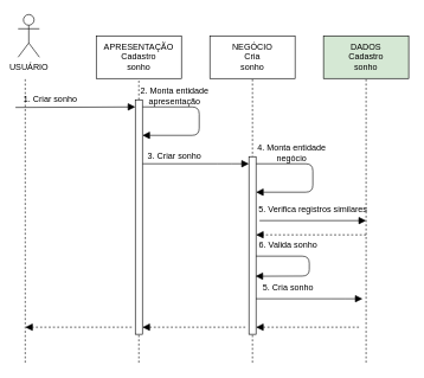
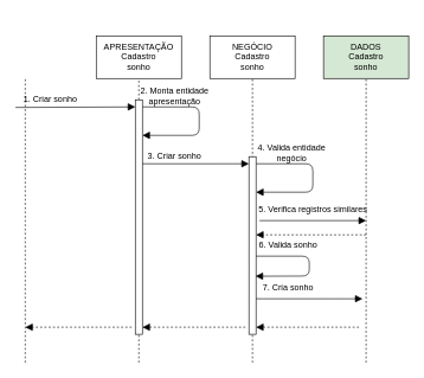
  <mxCell id="0" />
  <mxCell id="1" parent="0" />
  <mxCell id="2" value="" style="endArrow=none;startArrow=none;endFill=0;startFill=0;endSize=8;html=1;verticalAlign=bottom;dashed=1;labelBackgroundColor=none;" edge="1" parent="1"><mxGeometry width="160" relative="1" as="geometry"><mxPoint x="35" y="510" as="sourcePoint" /><mxPoint x="35" y="110" as="targetPoint" /></mxGeometry></mxCell>
- <mxCell id="3" value="USUÁRIO" style="shape=umlActor;verticalLabelPosition=bottom;verticalAlign=top;html=1;" vertex="1" parent="1"><mxGeometry x="25" y="20" width="30" height="60" as="geometry" /></mxCell>
  <mxCell id="4" value="" style="endArrow=none;startArrow=none;endFill=0;startFill=0;endSize=8;html=1;verticalAlign=bottom;dashed=1;labelBackgroundColor=none;" edge="1" parent="1" source="15"><mxGeometry width="160" relative="1" as="geometry"><mxPoint x="195" y="390" as="sourcePoint" /><mxPoint x="195" y="110" as="targetPoint" /></mxGeometry></mxCell>
  <mxCell id="5" value="" style="endArrow=none;startArrow=none;endFill=0;startFill=0;endSize=8;html=1;verticalAlign=bottom;dashed=1;labelBackgroundColor=none;" edge="1" parent="1"><mxGeometry width="160" relative="1" as="geometry"><mxPoint x="355" y="510" as="sourcePoint" /><mxPoint x="355" y="110" as="targetPoint" /></mxGeometry></mxCell>
  <mxCell id="6" value="APRESENTAÇÃO&lt;br&gt;Cadastro&lt;br&gt;sonho" style="whiteSpace=wrap;html=1;" vertex="1" parent="1"><mxGeometry x="135" y="50" width="120" height="60" as="geometry" /></mxCell>
  <mxCell id="7" value="" style="endArrow=none;startArrow=none;endFill=0;startFill=0;endSize=8;html=1;verticalAlign=bottom;dashed=1;labelBackgroundColor=none;" edge="1" parent="1"><mxGeometry width="160" relative="1" as="geometry"><mxPoint x="515" y="510" as="sourcePoint" /><mxPoint x="515" y="110" as="targetPoint" /></mxGeometry></mxCell>
- <mxCell id="8" value="NEGÓCIO&lt;br&gt;Cria&lt;br&gt;sonho" style="whiteSpace=wrap;html=1;" vertex="1" parent="1"><mxGeometry x="295" y="50" width="120" height="60" as="geometry" /></mxCell>
+ <mxCell id="8" value="NEGÓCIO&lt;br&gt;Cadastro&lt;br&gt;sonho" style="whiteSpace=wrap;html=1;" vertex="1" parent="1"><mxGeometry x="295" y="50" width="120" height="60" as="geometry" /></mxCell>
  <mxCell id="9" value="DADOS&lt;br&gt;Cadastro&lt;br&gt;sonho" style="whiteSpace=wrap;html=1;fillColor=#d5e8d4;" vertex="1" parent="1"><mxGeometry x="455" y="50" width="120" height="60" as="geometry" /></mxCell>
  <mxCell id="10" value="" style="endArrow=block;startArrow=none;endFill=1;startFill=0;endSize=8;html=1;verticalAlign=bottom;labelBackgroundColor=none;exitX=0.013;exitY=0.858;exitDx=0;exitDy=0;exitPerimeter=0;" edge="1" parent="1" source="19"><mxGeometry width="160" relative="1" as="geometry"><mxPoint x="40" y="150" as="sourcePoint" /><mxPoint x="190" y="150" as="targetPoint" /></mxGeometry></mxCell>
  <mxCell id="11" value="" style="endArrow=block;startArrow=none;endFill=1;startFill=0;endSize=8;html=1;verticalAlign=bottom;labelBackgroundColor=none;" edge="1" parent="1"><mxGeometry width="160" relative="1" as="geometry"><mxPoint x="200" y="150" as="sourcePoint" /><mxPoint x="200" y="190" as="targetPoint" /><Array as="points"><mxPoint x="280" y="150" /><mxPoint x="280" y="190" /></Array></mxGeometry></mxCell>
  <mxCell id="12" value="" style="endArrow=block;startArrow=none;endFill=1;startFill=0;endSize=8;html=1;verticalAlign=bottom;labelBackgroundColor=none;" edge="1" parent="1" source="15" target="16"><mxGeometry width="160" relative="1" as="geometry"><mxPoint x="205" y="230" as="sourcePoint" /><mxPoint x="325" y="230" as="targetPoint" /><Array as="points"><mxPoint x="315" y="230" /></Array></mxGeometry></mxCell>
  <mxCell id="13" value="" style="endArrow=block;startArrow=none;endFill=1;startFill=0;endSize=8;html=1;verticalAlign=bottom;labelBackgroundColor=none;" edge="1" parent="1"><mxGeometry width="160" relative="1" as="geometry"><mxPoint x="360" y="230" as="sourcePoint" /><mxPoint x="360" y="270" as="targetPoint" /><Array as="points"><mxPoint x="440" y="230" /><mxPoint x="440" y="270" /></Array></mxGeometry></mxCell>
  <mxCell id="14" value="" style="endArrow=none;startArrow=none;endFill=0;startFill=0;endSize=8;html=1;verticalAlign=bottom;dashed=1;labelBackgroundColor=none;" edge="1" parent="1" target="15"><mxGeometry width="160" relative="1" as="geometry"><mxPoint x="195" y="510" as="sourcePoint" /><mxPoint x="195" y="110" as="targetPoint" /></mxGeometry></mxCell>
  <mxCell id="15" value="" style="html=1;points=[];perimeter=orthogonalPerimeter;" vertex="1" parent="1"><mxGeometry x="190" y="140" width="10" height="330" as="geometry" /></mxCell>
  <mxCell id="16" value="" style="html=1;points=[];perimeter=orthogonalPerimeter;" vertex="1" parent="1"><mxGeometry x="350" y="220" width="10" height="250" as="geometry" /></mxCell>
  <mxCell id="17" value="" style="endArrow=block;startArrow=none;endFill=1;startFill=0;endSize=8;html=1;verticalAlign=bottom;labelBackgroundColor=none;exitX=0.083;exitY=1;exitDx=0;exitDy=0;exitPerimeter=0;" edge="1" parent="1" source="23"><mxGeometry width="160" relative="1" as="geometry"><mxPoint x="365" y="310" as="sourcePoint" /><mxPoint x="515" y="310" as="targetPoint" /></mxGeometry></mxCell>
  <mxCell id="18" value="" style="endArrow=block;startArrow=none;endFill=1;startFill=0;endSize=8;html=1;verticalAlign=bottom;dashed=1;labelBackgroundColor=none;" edge="1" parent="1"><mxGeometry width="160" relative="1" as="geometry"><mxPoint x="515" y="330" as="sourcePoint" /><mxPoint x="360" y="330" as="targetPoint" /></mxGeometry></mxCell>
  <mxCell id="19" value="1. Criar sonho" style="text;html=1;align=center;verticalAlign=middle;resizable=0;points=[];autosize=1;strokeColor=none;fillColor=none;" vertex="1" parent="1"><mxGeometry x="20" y="125" width="100" height="30" as="geometry" /></mxCell>
  <mxCell id="20" value="2. Monta entidade&lt;br&gt;apresentação" style="text;html=1;align=center;verticalAlign=middle;resizable=0;points=[];autosize=1;strokeColor=none;fillColor=none;" vertex="1" parent="1"><mxGeometry x="185" y="115" width="120" height="40" as="geometry" /></mxCell>
  <mxCell id="21" value="3. Criar sonho" style="text;html=1;align=center;verticalAlign=middle;resizable=0;points=[];autosize=1;strokeColor=none;fillColor=none;" vertex="1" parent="1"><mxGeometry x="195" y="205" width="100" height="30" as="geometry" /></mxCell>
- <mxCell id="22" value="4. Monta entidade&lt;br&gt;negócio" style="text;html=1;align=center;verticalAlign=middle;resizable=0;points=[];autosize=1;strokeColor=none;fillColor=none;" vertex="1" parent="1"><mxGeometry x="350" y="195" width="120" height="40" as="geometry" /></mxCell>
+ <mxCell id="22" value="4. Valida entidade&lt;br&gt;negócio" style="text;html=1;align=center;verticalAlign=middle;resizable=0;points=[];autosize=1;strokeColor=none;fillColor=none;" vertex="1" parent="1"><mxGeometry x="350" y="195" width="120" height="40" as="geometry" /></mxCell>
  <mxCell id="23" value="5. Verifica registros similares" style="text;html=1;align=center;verticalAlign=middle;resizable=0;points=[];autosize=1;strokeColor=none;fillColor=none;" vertex="1" parent="1"><mxGeometry x="350" y="280" width="180" height="30" as="geometry" /></mxCell>
  <mxCell id="24" value="" style="endArrow=block;startArrow=none;endFill=1;startFill=0;endSize=8;html=1;verticalAlign=bottom;labelBackgroundColor=none;entryX=0.929;entryY=0.673;entryDx=0;entryDy=0;entryPerimeter=0;" edge="1" parent="1" target="16"><mxGeometry width="160" relative="1" as="geometry"><mxPoint x="360" y="360" as="sourcePoint" /><mxPoint x="515" y="360" as="targetPoint" /><Array as="points"><mxPoint x="435" y="360" /><mxPoint x="435" y="388" /></Array></mxGeometry></mxCell>
  <mxCell id="25" value="6. Valida sonho" style="text;html=1;align=center;verticalAlign=middle;resizable=0;points=[];autosize=1;strokeColor=none;fillColor=none;" vertex="1" parent="1"><mxGeometry x="350" y="330" width="110" height="30" as="geometry" /></mxCell>
  <mxCell id="26" value="" style="endArrow=block;startArrow=none;endFill=1;startFill=0;endSize=8;html=1;verticalAlign=bottom;dashed=1;labelBackgroundColor=none;" edge="1" parent="1"><mxGeometry width="160" relative="1" as="geometry"><mxPoint x="345" y="460" as="sourcePoint" /><mxPoint x="200" y="460" as="targetPoint" /></mxGeometry></mxCell>
  <mxCell id="27" value="" style="endArrow=block;startArrow=none;endFill=1;startFill=0;endSize=8;html=1;verticalAlign=bottom;dashed=1;labelBackgroundColor=none;" edge="1" parent="1"><mxGeometry width="160" relative="1" as="geometry"><mxPoint x="185" y="460" as="sourcePoint" /><mxPoint x="35" y="460" as="targetPoint" /></mxGeometry></mxCell>
  <mxCell id="28" value="" style="endArrow=block;startArrow=none;endFill=1;startFill=0;endSize=8;html=1;verticalAlign=bottom;labelBackgroundColor=none;" edge="1" parent="1"><mxGeometry width="160" relative="1" as="geometry"><mxPoint x="360" y="420" as="sourcePoint" /><mxPoint x="510" y="420" as="targetPoint" /><Array as="points"><mxPoint x="475" y="420" /></Array></mxGeometry></mxCell>
- <mxCell id="29" value="5. Cria sonho" style="text;html=1;align=center;verticalAlign=middle;resizable=0;points=[];autosize=1;strokeColor=none;fillColor=none;" vertex="1" parent="1"><mxGeometry x="360" y="390" width="90" height="30" as="geometry" /></mxCell>
+ <mxCell id="29" value="7. Cria sonho" style="text;html=1;align=center;verticalAlign=middle;resizable=0;points=[];autosize=1;strokeColor=none;fillColor=none;" vertex="1" parent="1"><mxGeometry x="360" y="390" width="90" height="30" as="geometry" /></mxCell>
  <mxCell id="30" value="" style="endArrow=block;startArrow=none;endFill=1;startFill=0;endSize=8;html=1;verticalAlign=bottom;dashed=1;labelBackgroundColor=none;" edge="1" parent="1"><mxGeometry width="160" relative="1" as="geometry"><mxPoint x="505" y="460" as="sourcePoint" /><mxPoint x="360" y="460" as="targetPoint" /></mxGeometry></mxCell>
